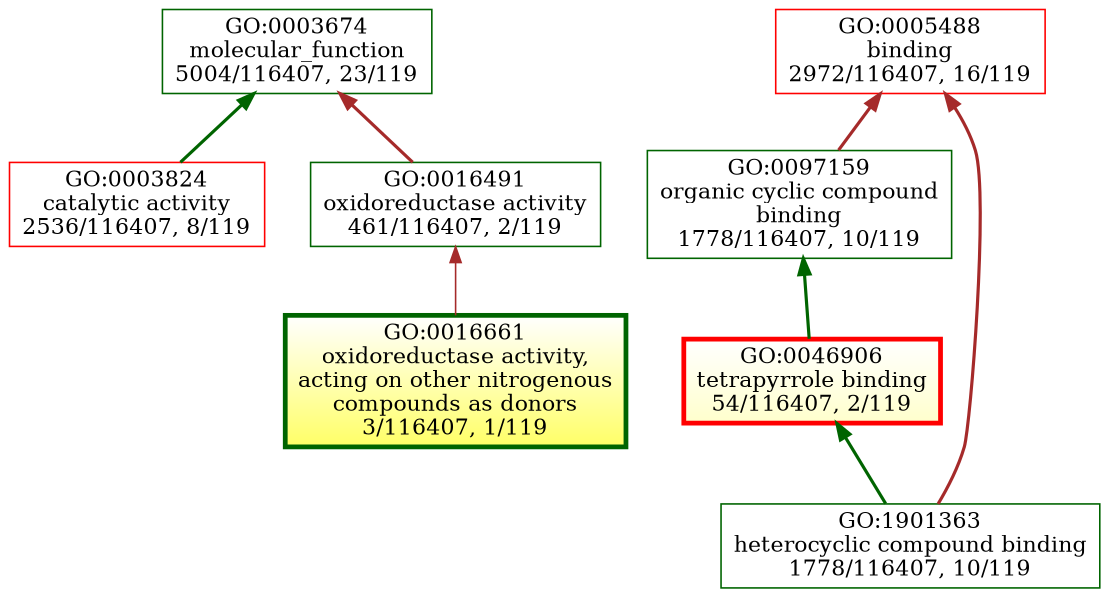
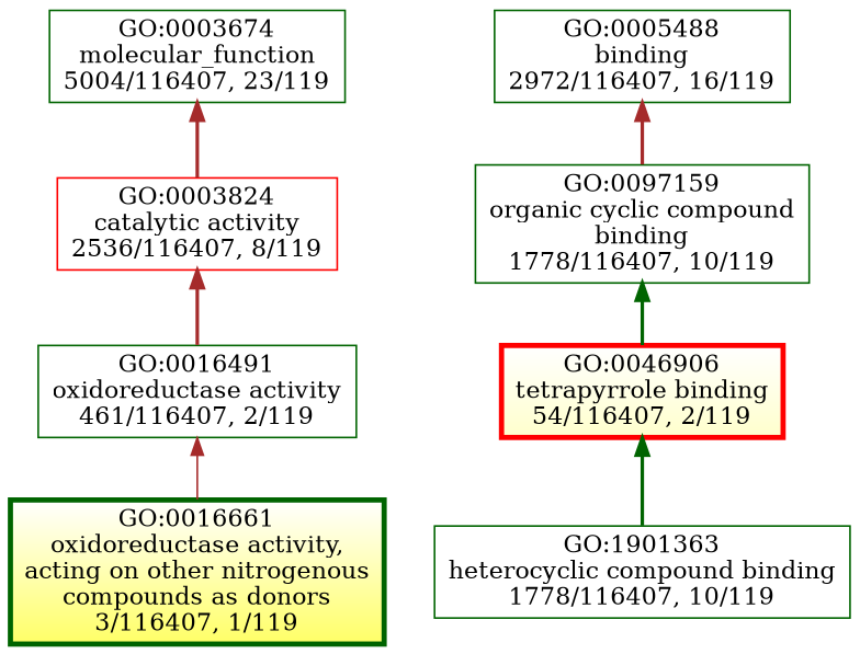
  digraph {
    nodesep=0.4
    node [color=darkgreen shape=box]
    edge [color=brown dir=back style=bold]
    n1 [color=red label="GO:0003824\ncatalytic activity\n2536/116407, 8/119"]
    n2 [label="GO:0016491\noxidoreductase activity\n461/116407, 2/119"]
    n3 [fillcolor="white:0.166667,0.600000,1.000000" gradientangle=270 label="GO:0016661\noxidoreductase activity,\nacting on other nitrogenous\ncompounds as donors\n3/116407, 1/119" style="filled,setlinewidth(3)"]
    n4 [label="GO:0003674\nmolecular_function\n5004/116407, 23/119"]
-   n5 [color=red label="GO:0005488\nbinding\n2972/116407, 16/119"]
+   n5 [label="GO:0005488\nbinding\n2972/116407, 16/119"]
    n6 [label="GO:0097159\norganic cyclic compound\nbinding\n1778/116407, 10/119"]
    n7 [label="GO:1901363\nheterocyclic compound binding\n1778/116407, 10/119"]
    n8 [color=red fillcolor="white:0.166667,0.200000,1.000000" gradientangle=270 label="GO:0046906\ntetrapyrrole binding\n54/116407, 2/119" style="filled,setlinewidth(3)"]
-   n4 -> n2
+   n1 -> n2
    n2 -> n3 [style=solid]
-   n4 -> n1 [color=darkgreen]
+   n4 -> n1
    n5 -> n6
-   n5 -> n7
    n6 -> n8 [color=darkgreen]
    n8 -> n7 [color=darkgreen]
  }
